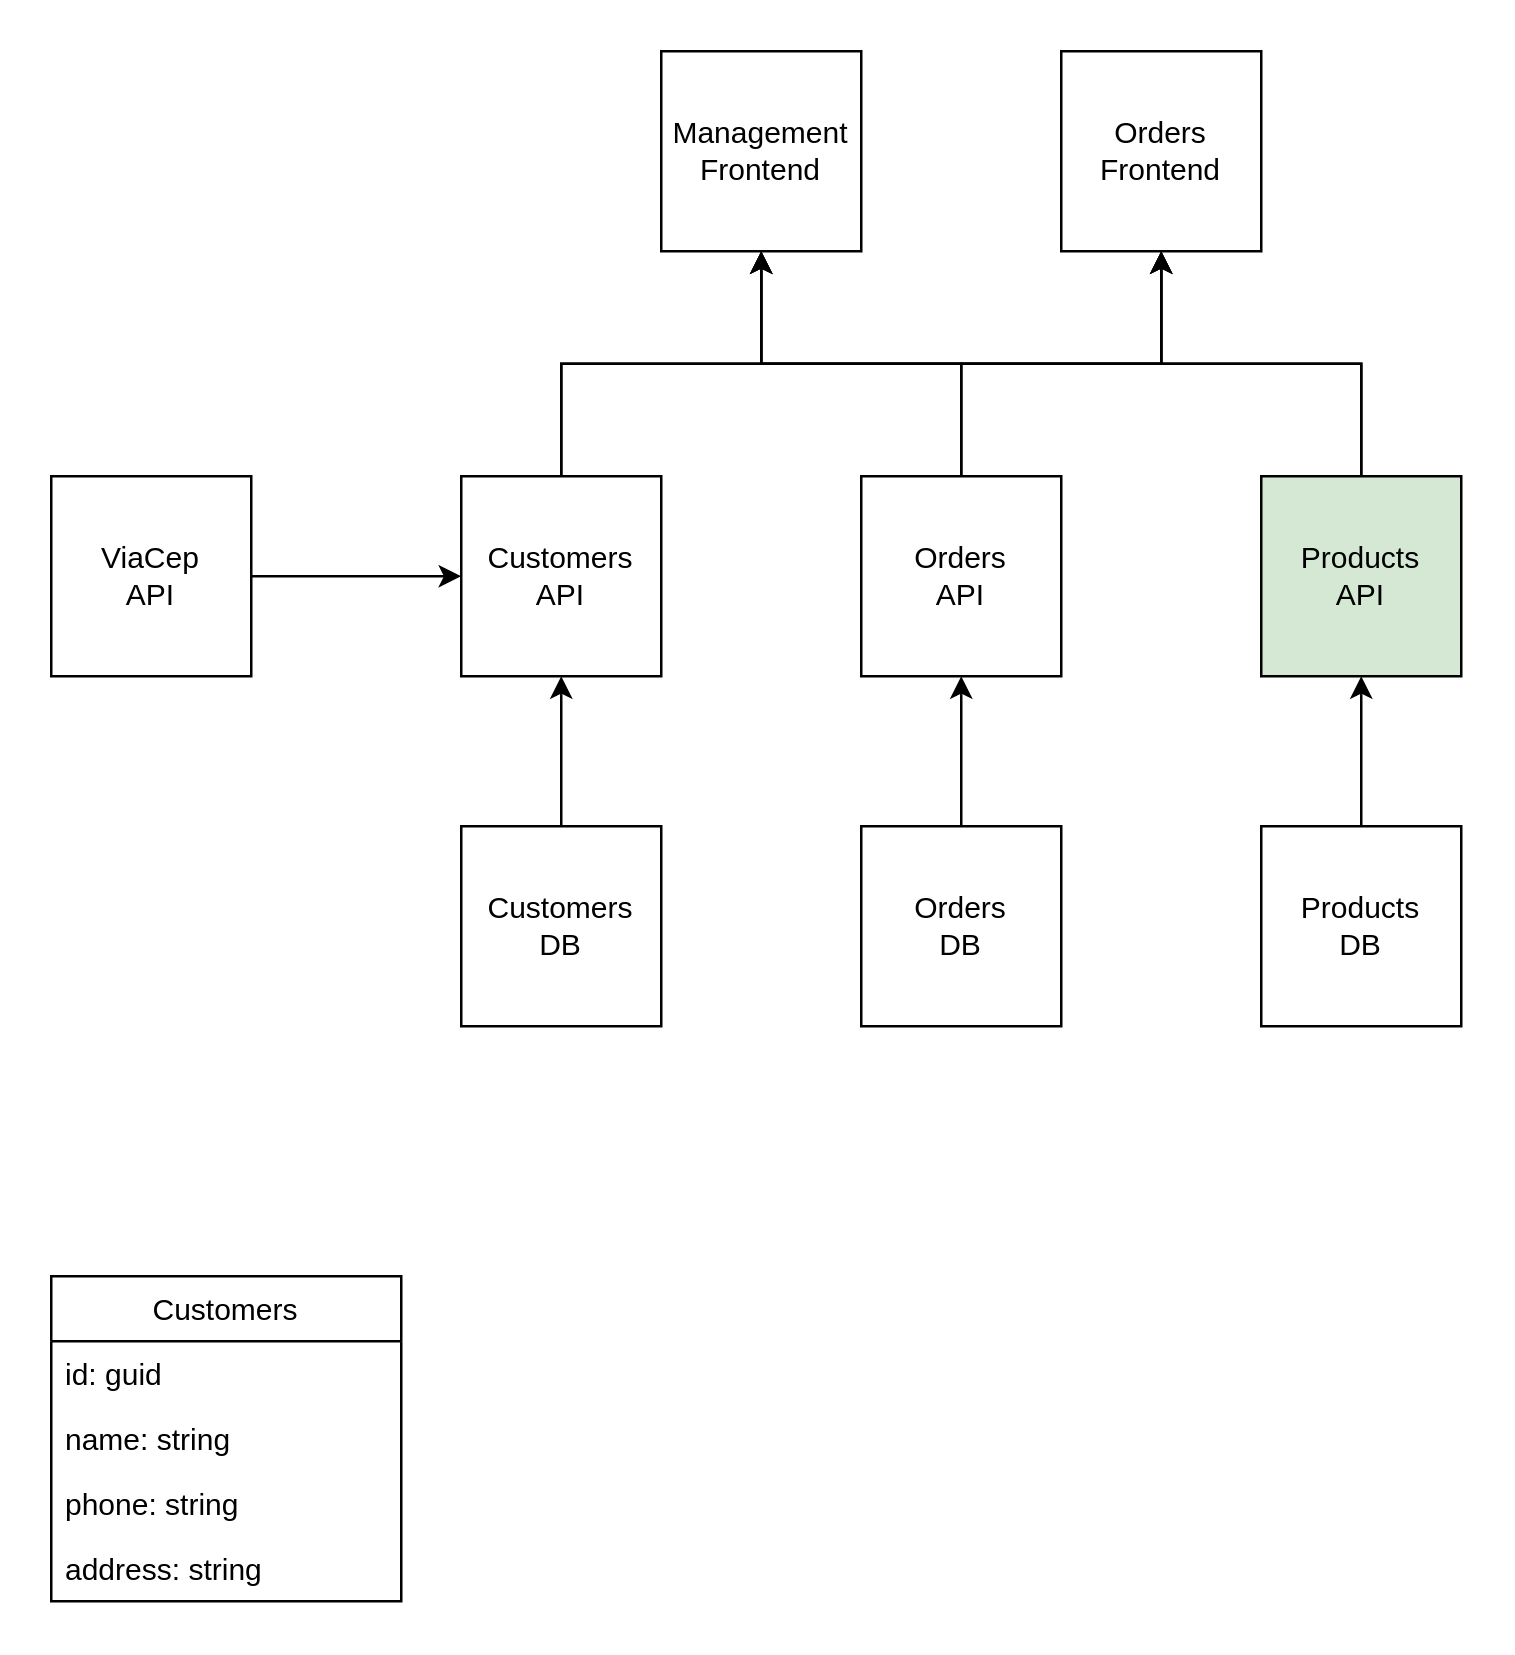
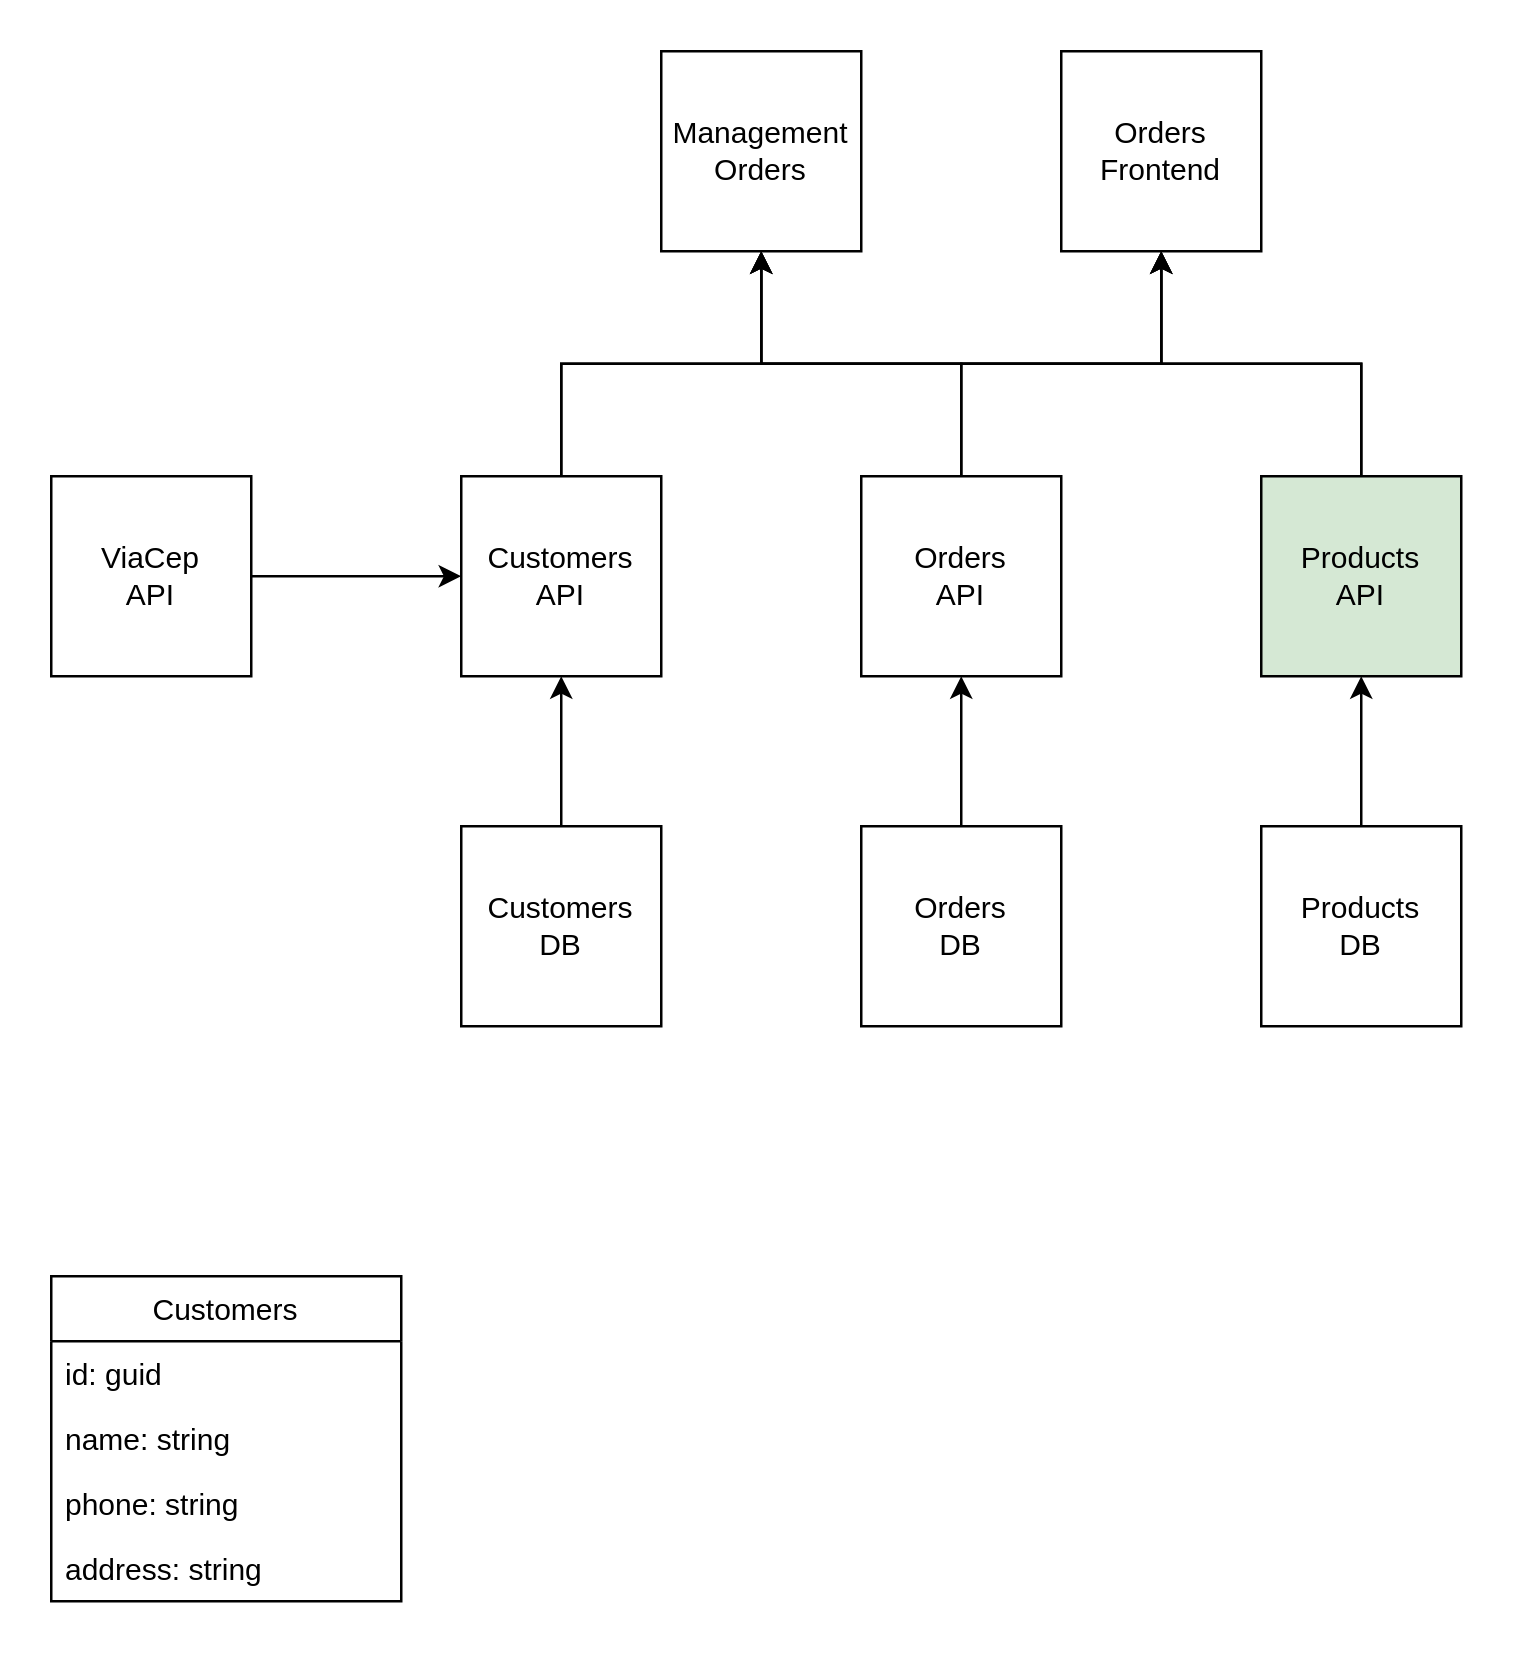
  <mxCell id="0" />
  <mxCell id="1" parent="0" />
  <mxCell id="2" style="edgeStyle=orthogonalEdgeStyle;rounded=0;orthogonalLoop=1;jettySize=auto;html=1;exitX=0.5;exitY=0;exitDx=0;exitDy=0;" parent="1" source="4" target="8" edge="1"><mxGeometry relative="1" as="geometry" /></mxCell>
  <mxCell id="3" style="edgeStyle=orthogonalEdgeStyle;rounded=0;orthogonalLoop=1;jettySize=auto;html=1;exitX=0.5;exitY=0;exitDx=0;exitDy=0;" parent="1" source="4" target="20" edge="1"><mxGeometry relative="1" as="geometry" /></mxCell>
  <mxCell id="4" value="Customers API" style="whiteSpace=wrap;html=1;aspect=fixed;" parent="1" vertex="1"><mxGeometry x="184" y="190" width="80" height="80" as="geometry" /></mxCell>
  <mxCell id="5" style="edgeStyle=orthogonalEdgeStyle;rounded=0;orthogonalLoop=1;jettySize=auto;html=1;exitX=0.5;exitY=0;exitDx=0;exitDy=0;entryX=0.5;entryY=1;entryDx=0;entryDy=0;" parent="1" source="7" target="8" edge="1"><mxGeometry relative="1" as="geometry" /></mxCell>
  <mxCell id="6" style="edgeStyle=orthogonalEdgeStyle;rounded=0;orthogonalLoop=1;jettySize=auto;html=1;exitX=0.5;exitY=0;exitDx=0;exitDy=0;entryX=0.5;entryY=1;entryDx=0;entryDy=0;" parent="1" source="7" target="20" edge="1"><mxGeometry relative="1" as="geometry" /></mxCell>
  <mxCell id="7" value="Orders&lt;br&gt;API" style="whiteSpace=wrap;html=1;aspect=fixed;" parent="1" vertex="1"><mxGeometry x="344" y="190" width="80" height="80" as="geometry" /></mxCell>
- <mxCell id="8" value="Management&lt;br&gt;Frontend" style="whiteSpace=wrap;html=1;aspect=fixed;" parent="1" vertex="1"><mxGeometry x="264" y="20" width="80" height="80" as="geometry" /></mxCell>
+ <mxCell id="8" value="Management&lt;br&gt;Orders" style="whiteSpace=wrap;html=1;aspect=fixed;" parent="1" vertex="1"><mxGeometry x="264" y="20" width="80" height="80" as="geometry" /></mxCell>
  <mxCell id="9" style="edgeStyle=orthogonalEdgeStyle;rounded=0;orthogonalLoop=1;jettySize=auto;html=1;exitX=0.5;exitY=0;exitDx=0;exitDy=0;entryX=0.5;entryY=1;entryDx=0;entryDy=0;" parent="1" source="11" target="8" edge="1"><mxGeometry relative="1" as="geometry" /></mxCell>
  <mxCell id="10" style="edgeStyle=orthogonalEdgeStyle;rounded=0;orthogonalLoop=1;jettySize=auto;html=1;exitX=0.5;exitY=0;exitDx=0;exitDy=0;" parent="1" source="11" target="20" edge="1"><mxGeometry relative="1" as="geometry" /></mxCell>
  <mxCell id="11" value="Products&lt;br&gt;API" style="whiteSpace=wrap;html=1;aspect=fixed;fillColor=#d5e8d4;" parent="1" vertex="1"><mxGeometry x="504" y="190" width="80" height="80" as="geometry" /></mxCell>
  <mxCell id="12" style="edgeStyle=orthogonalEdgeStyle;rounded=0;orthogonalLoop=1;jettySize=auto;html=1;exitX=0.5;exitY=0;exitDx=0;exitDy=0;entryX=0.5;entryY=1;entryDx=0;entryDy=0;" parent="1" source="13" target="4" edge="1"><mxGeometry relative="1" as="geometry" /></mxCell>
  <mxCell id="13" value="Customers DB" style="whiteSpace=wrap;html=1;aspect=fixed;" parent="1" vertex="1"><mxGeometry x="184" y="330" width="80" height="80" as="geometry" /></mxCell>
  <mxCell id="14" style="edgeStyle=orthogonalEdgeStyle;rounded=0;orthogonalLoop=1;jettySize=auto;html=1;exitX=0.5;exitY=0;exitDx=0;exitDy=0;entryX=0.5;entryY=1;entryDx=0;entryDy=0;" parent="1" source="15" target="7" edge="1"><mxGeometry relative="1" as="geometry" /></mxCell>
  <mxCell id="15" value="Orders&lt;br&gt;DB" style="whiteSpace=wrap;html=1;aspect=fixed;" parent="1" vertex="1"><mxGeometry x="344" y="330" width="80" height="80" as="geometry" /></mxCell>
  <mxCell id="16" style="edgeStyle=orthogonalEdgeStyle;rounded=0;orthogonalLoop=1;jettySize=auto;html=1;exitX=0.5;exitY=0;exitDx=0;exitDy=0;entryX=0.5;entryY=1;entryDx=0;entryDy=0;" parent="1" source="17" target="11" edge="1"><mxGeometry relative="1" as="geometry" /></mxCell>
  <mxCell id="17" value="Products&lt;br&gt;DB" style="whiteSpace=wrap;html=1;aspect=fixed;" parent="1" vertex="1"><mxGeometry x="504" y="330" width="80" height="80" as="geometry" /></mxCell>
  <mxCell id="18" style="edgeStyle=orthogonalEdgeStyle;rounded=0;orthogonalLoop=1;jettySize=auto;html=1;exitX=1;exitY=0.5;exitDx=0;exitDy=0;entryX=0;entryY=0.5;entryDx=0;entryDy=0;" parent="1" source="19" target="4" edge="1"><mxGeometry relative="1" as="geometry" /></mxCell>
  <mxCell id="19" value="ViaCep&lt;br&gt;API" style="whiteSpace=wrap;html=1;aspect=fixed;" parent="1" vertex="1"><mxGeometry x="20" y="190" width="80" height="80" as="geometry" /></mxCell>
  <mxCell id="20" value="Orders&lt;br&gt;Frontend" style="whiteSpace=wrap;html=1;aspect=fixed;" parent="1" vertex="1"><mxGeometry x="424" y="20" width="80" height="80" as="geometry" /></mxCell>
  <mxCell id="21" value="Customers" style="swimlane;fontStyle=0;childLayout=stackLayout;horizontal=1;startSize=26;fillColor=none;horizontalStack=0;resizeParent=1;resizeParentMax=0;resizeLast=0;collapsible=1;marginBottom=0;" vertex="1" parent="1"><mxGeometry x="20" y="510" width="140" height="130" as="geometry" /></mxCell>
  <mxCell id="22" value="id: guid&#10;" style="text;strokeColor=none;fillColor=none;align=left;verticalAlign=top;spacingLeft=4;spacingRight=4;overflow=hidden;rotatable=0;points=[[0,0.5],[1,0.5]];portConstraint=eastwest;" vertex="1" parent="21"><mxGeometry y="26" width="140" height="26" as="geometry" /></mxCell>
  <mxCell id="23" value="name: string" style="text;strokeColor=none;fillColor=none;align=left;verticalAlign=top;spacingLeft=4;spacingRight=4;overflow=hidden;rotatable=0;points=[[0,0.5],[1,0.5]];portConstraint=eastwest;" vertex="1" parent="21"><mxGeometry y="52" width="140" height="26" as="geometry" /></mxCell>
  <mxCell id="24" value="phone: string" style="text;strokeColor=none;fillColor=none;align=left;verticalAlign=top;spacingLeft=4;spacingRight=4;overflow=hidden;rotatable=0;points=[[0,0.5],[1,0.5]];portConstraint=eastwest;" vertex="1" parent="21"><mxGeometry y="78" width="140" height="26" as="geometry" /></mxCell>
  <mxCell id="25" value="address: string" style="text;strokeColor=none;fillColor=none;align=left;verticalAlign=top;spacingLeft=4;spacingRight=4;overflow=hidden;rotatable=0;points=[[0,0.5],[1,0.5]];portConstraint=eastwest;" vertex="1" parent="21"><mxGeometry y="104" width="140" height="26" as="geometry" /></mxCell>
